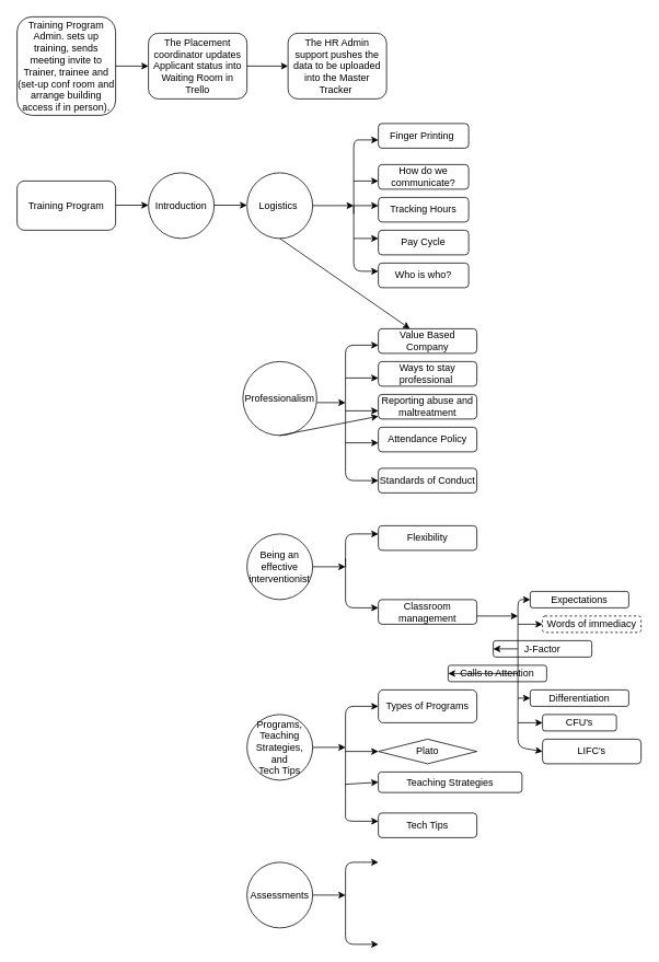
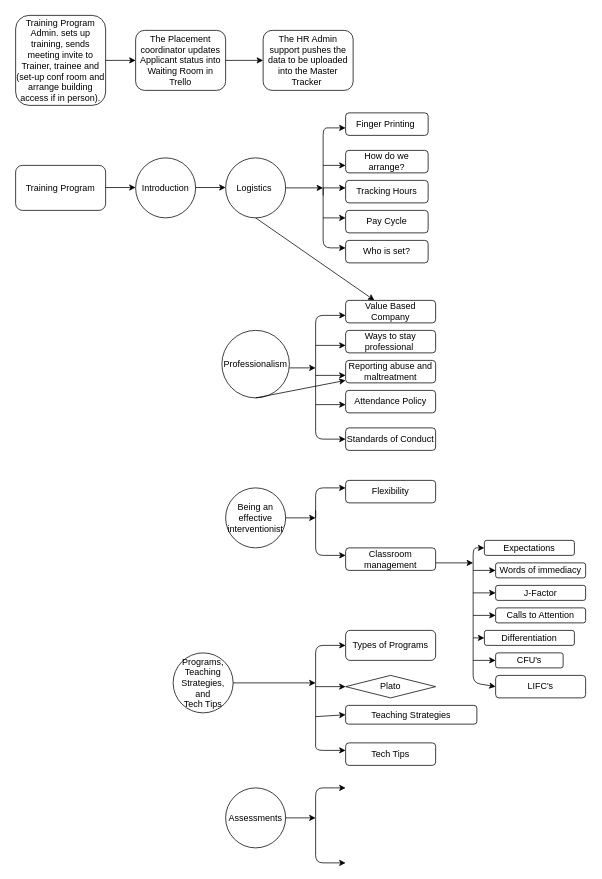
  <mxCell id="0" />
  <mxCell id="1" parent="0" />
  <mxCell id="2" value="Training Program Admin. sets up training, sends meeting invite to Trainer, trainee and (set-up conf room and arrange building access if in person)." style="rounded=1;whiteSpace=wrap;html=1;" vertex="1" parent="1"><mxGeometry x="20" y="20" width="120" height="120" as="geometry" /></mxCell>
  <mxCell id="3" value="" style="endArrow=classic;html=1;" edge="1" parent="1"><mxGeometry width="50" height="50" relative="1" as="geometry"><mxPoint x="140" y="80" as="sourcePoint" /><mxPoint x="180" y="80" as="targetPoint" /></mxGeometry></mxCell>
  <mxCell id="4" value="The Placement coordinator updates Applicant status into Waiting Room in Trello" style="rounded=1;whiteSpace=wrap;html=1;" vertex="1" parent="1"><mxGeometry x="180" y="40" width="120" height="80" as="geometry" /></mxCell>
  <mxCell id="5" value="" style="endArrow=classic;html=1;exitX=1;exitY=0.5;exitDx=0;exitDy=0;" edge="1" parent="1" source="4"><mxGeometry width="50" height="50" relative="1" as="geometry"><mxPoint x="380" y="150" as="sourcePoint" /><mxPoint x="350" y="80" as="targetPoint" /></mxGeometry></mxCell>
  <mxCell id="6" value="The HR Admin support pushes the data to be uploaded into the Master Tracker&amp;nbsp;" style="rounded=1;whiteSpace=wrap;html=1;" vertex="1" parent="1"><mxGeometry x="350" y="40" width="120" height="80" as="geometry" /></mxCell>
  <mxCell id="7" value="Training Program" style="rounded=1;whiteSpace=wrap;html=1;" vertex="1" parent="1"><mxGeometry x="20" y="220" width="120" height="60" as="geometry" /></mxCell>
  <mxCell id="8" value="" style="endArrow=classic;html=1;" edge="1" parent="1"><mxGeometry width="50" height="50" relative="1" as="geometry"><mxPoint x="140" y="249.5" as="sourcePoint" /><mxPoint x="180" y="249.5" as="targetPoint" /></mxGeometry></mxCell>
  <mxCell id="9" value="Introduction" style="ellipse;whiteSpace=wrap;html=1;aspect=fixed;" vertex="1" parent="1"><mxGeometry x="180" y="210" width="80" height="80" as="geometry" /></mxCell>
  <mxCell id="10" value="" style="endArrow=classic;html=1;" edge="1" parent="1"><mxGeometry width="50" height="50" relative="1" as="geometry"><mxPoint x="260" y="249.5" as="sourcePoint" /><mxPoint x="300" y="249.5" as="targetPoint" /></mxGeometry></mxCell>
  <mxCell id="11" value="Logistics&amp;nbsp;" style="ellipse;whiteSpace=wrap;html=1;aspect=fixed;" vertex="1" parent="1"><mxGeometry x="300" y="210" width="80" height="80" as="geometry" /></mxCell>
  <mxCell id="12" value="" style="endArrow=classic;html=1;" edge="1" parent="1"><mxGeometry width="50" height="50" relative="1" as="geometry"><mxPoint x="380" y="250" as="sourcePoint" /><mxPoint x="430" y="250" as="targetPoint" /></mxGeometry></mxCell>
  <mxCell id="13" value="" style="endArrow=classic;html=1;" edge="1" parent="1"><mxGeometry width="50" height="50" relative="1" as="geometry"><mxPoint x="430" y="260" as="sourcePoint" /><mxPoint x="460" y="170" as="targetPoint" /><Array as="points"><mxPoint x="430" y="170" /><mxPoint x="440" y="170" /></Array></mxGeometry></mxCell>
  <mxCell id="14" value="" style="endArrow=classic;html=1;" edge="1" parent="1"><mxGeometry width="50" height="50" relative="1" as="geometry"><mxPoint x="430" y="250" as="sourcePoint" /><mxPoint x="460" y="330" as="targetPoint" /><Array as="points"><mxPoint x="430" y="330" /></Array></mxGeometry></mxCell>
  <mxCell id="15" value="Finger Printing&amp;nbsp;" style="rounded=1;whiteSpace=wrap;html=1;" vertex="1" parent="1"><mxGeometry x="460" y="150" width="110" height="30" as="geometry" /></mxCell>
  <mxCell id="16" value="" style="endArrow=classic;html=1;" edge="1" parent="1"><mxGeometry width="50" height="50" relative="1" as="geometry"><mxPoint x="430" y="220" as="sourcePoint" /><mxPoint x="460" y="220" as="targetPoint" /></mxGeometry></mxCell>
- <mxCell id="17" value="How do we communicate?" style="rounded=1;whiteSpace=wrap;html=1;" vertex="1" parent="1"><mxGeometry x="460" y="200" width="110" height="30" as="geometry" /></mxCell>
+ <mxCell id="17" value="How do we arrange?" style="rounded=1;whiteSpace=wrap;html=1;" vertex="1" parent="1"><mxGeometry x="460" y="200" width="110" height="30" as="geometry" /></mxCell>
  <mxCell id="18" value="" style="endArrow=classic;html=1;" edge="1" parent="1"><mxGeometry width="50" height="50" relative="1" as="geometry"><mxPoint x="430" y="290" as="sourcePoint" /><mxPoint x="460" y="290" as="targetPoint" /><Array as="points"><mxPoint x="440" y="290" /></Array></mxGeometry></mxCell>
  <mxCell id="19" value="Tracking Hours" style="rounded=1;whiteSpace=wrap;html=1;" vertex="1" parent="1"><mxGeometry x="460" y="240" width="110" height="30" as="geometry" /></mxCell>
  <mxCell id="20" value="" style="endArrow=classic;html=1;" edge="1" parent="1"><mxGeometry width="50" height="50" relative="1" as="geometry"><mxPoint x="430" y="250" as="sourcePoint" /><mxPoint x="460" y="250" as="targetPoint" /></mxGeometry></mxCell>
  <mxCell id="21" value="Pay Cycle" style="rounded=1;whiteSpace=wrap;html=1;" vertex="1" parent="1"><mxGeometry x="460" y="280" width="110" height="30" as="geometry" /></mxCell>
- <mxCell id="22" value="Who is who?" style="rounded=1;whiteSpace=wrap;html=1;" vertex="1" parent="1"><mxGeometry x="460" y="320" width="110" height="30" as="geometry" /></mxCell>
+ <mxCell id="22" value="Who is set?" style="rounded=1;whiteSpace=wrap;html=1;" vertex="1" parent="1"><mxGeometry x="460" y="320" width="110" height="30" as="geometry" /></mxCell>
  <mxCell id="23" value="Professionalism" style="ellipse;whiteSpace=wrap;html=1;aspect=fixed;" vertex="1" parent="1"><mxGeometry x="295" y="440" width="90" height="90" as="geometry" /></mxCell>
  <mxCell id="24" value="" style="endArrow=classic;html=1;exitX=0.5;exitY=1;exitDx=0;exitDy=0;" edge="1" parent="1" source="11" target="30"><mxGeometry width="50" height="50" relative="1" as="geometry"><mxPoint x="380" y="410" as="sourcePoint" /><mxPoint x="340" y="380" as="targetPoint" /></mxGeometry></mxCell>
  <mxCell id="25" value="" style="endArrow=classic;html=1;" edge="1" parent="1"><mxGeometry width="50" height="50" relative="1" as="geometry"><mxPoint x="420" y="490" as="sourcePoint" /><mxPoint x="460" y="420" as="targetPoint" /><Array as="points"><mxPoint x="420" y="420" /></Array></mxGeometry></mxCell>
  <mxCell id="26" value="" style="endArrow=classic;html=1;" edge="1" parent="1"><mxGeometry width="50" height="50" relative="1" as="geometry"><mxPoint x="385" y="490" as="sourcePoint" /><mxPoint x="420" y="490" as="targetPoint" /></mxGeometry></mxCell>
  <mxCell id="27" value="" style="endArrow=classic;html=1;entryX=0;entryY=0.5;entryDx=0;entryDy=0;" edge="1" parent="1" target="33"><mxGeometry width="50" height="50" relative="1" as="geometry"><mxPoint x="420" y="490" as="sourcePoint" /><mxPoint x="460" y="620" as="targetPoint" /><Array as="points"><mxPoint x="420" y="585" /></Array></mxGeometry></mxCell>
  <mxCell id="28" value="" style="endArrow=classic;html=1;" edge="1" parent="1"><mxGeometry width="50" height="50" relative="1" as="geometry"><mxPoint x="420" y="539" as="sourcePoint" /><mxPoint x="460" y="539" as="targetPoint" /></mxGeometry></mxCell>
  <mxCell id="29" value="" style="endArrow=classic;html=1;" edge="1" parent="1"><mxGeometry width="50" height="50" relative="1" as="geometry"><mxPoint x="420" y="460" as="sourcePoint" /><mxPoint x="460" y="460" as="targetPoint" /></mxGeometry></mxCell>
  <mxCell id="30" value="Value Based Company" style="rounded=1;whiteSpace=wrap;html=1;" vertex="1" parent="1"><mxGeometry x="460" y="400" width="120" height="30" as="geometry" /></mxCell>
  <mxCell id="31" value="Ways to stay professional&amp;nbsp;" style="rounded=1;whiteSpace=wrap;html=1;" vertex="1" parent="1"><mxGeometry x="460" y="440" width="120" height="30" as="geometry" /></mxCell>
  <mxCell id="32" value="Attendance Policy" style="rounded=1;whiteSpace=wrap;html=1;" vertex="1" parent="1"><mxGeometry x="460" y="520" width="120" height="30" as="geometry" /></mxCell>
  <mxCell id="33" value="Standards of Conduct" style="rounded=1;whiteSpace=wrap;html=1;" vertex="1" parent="1"><mxGeometry x="460" y="570" width="120" height="30" as="geometry" /></mxCell>
  <mxCell id="34" value="" style="endArrow=classic;html=1;" edge="1" parent="1"><mxGeometry width="50" height="50" relative="1" as="geometry"><mxPoint x="420" y="500" as="sourcePoint" /><mxPoint x="460" y="500" as="targetPoint" /></mxGeometry></mxCell>
  <mxCell id="35" value="Reporting abuse and maltreatment" style="rounded=1;whiteSpace=wrap;html=1;" vertex="1" parent="1"><mxGeometry x="460" y="480" width="120" height="30" as="geometry" /></mxCell>
  <mxCell id="36" value="" style="endArrow=classic;html=1;exitX=0.5;exitY=1;exitDx=0;exitDy=0;" edge="1" parent="1" source="23" target="35"><mxGeometry width="50" height="50" relative="1" as="geometry"><mxPoint x="380" y="710" as="sourcePoint" /><mxPoint x="340" y="660" as="targetPoint" /></mxGeometry></mxCell>
  <mxCell id="37" value="Being an effective interventionist" style="ellipse;whiteSpace=wrap;html=1;aspect=fixed;" vertex="1" parent="1"><mxGeometry x="300" y="650" width="80" height="80" as="geometry" /></mxCell>
  <mxCell id="38" value="" style="endArrow=classic;html=1;exitX=1;exitY=0.5;exitDx=0;exitDy=0;" edge="1" parent="1" source="37"><mxGeometry width="50" height="50" relative="1" as="geometry"><mxPoint x="380" y="690" as="sourcePoint" /><mxPoint x="420" y="690" as="targetPoint" /></mxGeometry></mxCell>
  <mxCell id="39" value="" style="endArrow=classic;html=1;" edge="1" parent="1"><mxGeometry width="50" height="50" relative="1" as="geometry"><mxPoint x="420" y="690" as="sourcePoint" /><mxPoint x="460" y="650" as="targetPoint" /><Array as="points"><mxPoint x="420" y="650" /></Array></mxGeometry></mxCell>
  <mxCell id="40" value="" style="endArrow=classic;html=1;" edge="1" parent="1"><mxGeometry width="50" height="50" relative="1" as="geometry"><mxPoint x="420" y="680" as="sourcePoint" /><mxPoint x="460" y="740" as="targetPoint" /><Array as="points"><mxPoint x="420" y="740" /></Array></mxGeometry></mxCell>
  <mxCell id="41" value="Flexibility" style="rounded=1;whiteSpace=wrap;html=1;" vertex="1" parent="1"><mxGeometry x="460" y="640" width="120" height="30" as="geometry" /></mxCell>
  <mxCell id="42" value="Classroom management" style="rounded=1;whiteSpace=wrap;html=1;" vertex="1" parent="1"><mxGeometry x="460" y="730" width="120" height="30" as="geometry" /></mxCell>
  <mxCell id="43" value="" style="endArrow=classic;html=1;" edge="1" parent="1"><mxGeometry width="50" height="50" relative="1" as="geometry"><mxPoint x="580" y="750" as="sourcePoint" /><mxPoint x="630" y="750" as="targetPoint" /></mxGeometry></mxCell>
  <mxCell id="44" value="Expectations" style="rounded=1;whiteSpace=wrap;html=1;" vertex="1" parent="1"><mxGeometry x="645" y="720" width="120" height="20" as="geometry" /></mxCell>
- <mxCell id="45" value="Words of immediacy" style="rounded=1;whiteSpace=wrap;html=1;dashed=1;" vertex="1" parent="1"><mxGeometry x="660" y="750" width="120" height="20" as="geometry" /></mxCell>
+ <mxCell id="45" value="Words of immediacy" style="rounded=1;whiteSpace=wrap;html=1;" vertex="1" parent="1"><mxGeometry x="660" y="750" width="120" height="20" as="geometry" /></mxCell>
  <mxCell id="46" value="LIFC's" style="rounded=1;whiteSpace=wrap;html=1;" vertex="1" parent="1"><mxGeometry x="660" y="900" width="120" height="30" as="geometry" /></mxCell>
- <mxCell id="47" value="J-Factor" style="rounded=1;whiteSpace=wrap;html=1;" vertex="1" parent="1"><mxGeometry x="600" y="780" width="120" height="20" as="geometry" /></mxCell>
+ <mxCell id="47" value="J-Factor" style="rounded=1;whiteSpace=wrap;html=1;" vertex="1" parent="1"><mxGeometry x="660" y="780" width="120" height="20" as="geometry" /></mxCell>
  <mxCell id="48" value="CFU's" style="rounded=1;whiteSpace=wrap;html=1;" vertex="1" parent="1"><mxGeometry x="660" y="870" width="90" height="20" as="geometry" /></mxCell>
- <mxCell id="49" value="Calls to Attention" style="rounded=1;whiteSpace=wrap;html=1;" vertex="1" parent="1"><mxGeometry x="545" y="810" width="120" height="20" as="geometry" /></mxCell>
+ <mxCell id="49" value="Calls to Attention" style="rounded=1;whiteSpace=wrap;html=1;" vertex="1" parent="1"><mxGeometry x="660" y="810" width="120" height="20" as="geometry" /></mxCell>
  <mxCell id="50" value="Differentiation" style="rounded=1;whiteSpace=wrap;html=1;" vertex="1" parent="1"><mxGeometry x="645" y="840" width="120" height="20" as="geometry" /></mxCell>
  <mxCell id="51" value="" style="endArrow=classic;html=1;entryX=0;entryY=0.5;entryDx=0;entryDy=0;" edge="1" parent="1" target="44"><mxGeometry width="50" height="50" relative="1" as="geometry"><mxPoint x="630" y="750" as="sourcePoint" /><mxPoint x="680" y="700" as="targetPoint" /><Array as="points"><mxPoint x="630" y="730" /></Array></mxGeometry></mxCell>
  <mxCell id="52" value="" style="endArrow=classic;html=1;entryX=0;entryY=0.5;entryDx=0;entryDy=0;" edge="1" parent="1" target="46"><mxGeometry width="50" height="50" relative="1" as="geometry"><mxPoint x="630" y="750" as="sourcePoint" /><mxPoint x="630" y="920" as="targetPoint" /><Array as="points"><mxPoint x="630" y="910" /></Array></mxGeometry></mxCell>
  <mxCell id="53" value="" style="endArrow=classic;html=1;entryX=0;entryY=0.5;entryDx=0;entryDy=0;" edge="1" parent="1" target="45"><mxGeometry width="50" height="50" relative="1" as="geometry"><mxPoint x="630" y="760" as="sourcePoint" /><mxPoint x="680" y="720" as="targetPoint" /></mxGeometry></mxCell>
  <mxCell id="54" value="" style="endArrow=classic;html=1;entryX=0;entryY=0.5;entryDx=0;entryDy=0;" edge="1" parent="1" target="47"><mxGeometry width="50" height="50" relative="1" as="geometry"><mxPoint x="630" y="790" as="sourcePoint" /><mxPoint x="680" y="740" as="targetPoint" /></mxGeometry></mxCell>
  <mxCell id="55" value="" style="endArrow=classic;html=1;entryX=0;entryY=0.5;entryDx=0;entryDy=0;" edge="1" parent="1" target="49"><mxGeometry width="50" height="50" relative="1" as="geometry"><mxPoint x="630" y="820" as="sourcePoint" /><mxPoint x="680" y="770" as="targetPoint" /></mxGeometry></mxCell>
  <mxCell id="56" value="" style="endArrow=classic;html=1;entryX=0;entryY=0.5;entryDx=0;entryDy=0;" edge="1" parent="1" target="50"><mxGeometry width="50" height="50" relative="1" as="geometry"><mxPoint x="630" y="850" as="sourcePoint" /><mxPoint x="680" y="800" as="targetPoint" /></mxGeometry></mxCell>
  <mxCell id="57" value="" style="endArrow=classic;html=1;entryX=0;entryY=0.5;entryDx=0;entryDy=0;" edge="1" parent="1" target="48"><mxGeometry width="50" height="50" relative="1" as="geometry"><mxPoint x="630" y="880" as="sourcePoint" /><mxPoint x="680" y="830" as="targetPoint" /></mxGeometry></mxCell>
- <mxCell id="58" value="Programs, Teaching Strategies, and &lt;br&gt;Tech Tips" style="ellipse;whiteSpace=wrap;html=1;aspect=fixed;" vertex="1" parent="1"><mxGeometry x="300" y="870" width="80" height="80" as="geometry" /></mxCell>
+ <mxCell id="58" value="Programs, Teaching Strategies, and &lt;br&gt;Tech Tips" style="ellipse;whiteSpace=wrap;html=1;aspect=fixed;" vertex="1" parent="1"><mxGeometry x="230" y="870" width="80" height="80" as="geometry" /></mxCell>
  <mxCell id="59" value="" style="endArrow=classic;html=1;exitX=1;exitY=0.5;exitDx=0;exitDy=0;" edge="1" parent="1" source="58"><mxGeometry width="50" height="50" relative="1" as="geometry"><mxPoint x="380" y="890" as="sourcePoint" /><mxPoint x="420" y="910" as="targetPoint" /></mxGeometry></mxCell>
  <mxCell id="60" value="" style="endArrow=classic;html=1;" edge="1" parent="1"><mxGeometry width="50" height="50" relative="1" as="geometry"><mxPoint x="420" y="910" as="sourcePoint" /><mxPoint x="460" y="860" as="targetPoint" /><Array as="points"><mxPoint x="420" y="860" /></Array></mxGeometry></mxCell>
  <mxCell id="61" value="" style="endArrow=classic;html=1;" edge="1" parent="1"><mxGeometry width="50" height="50" relative="1" as="geometry"><mxPoint x="420" y="910" as="sourcePoint" /><mxPoint x="460" y="1000" as="targetPoint" /><Array as="points"><mxPoint x="420" y="980" /><mxPoint x="420" y="1000" /></Array></mxGeometry></mxCell>
  <mxCell id="62" value="Types of Programs" style="rounded=1;whiteSpace=wrap;html=1;" vertex="1" parent="1"><mxGeometry x="460" y="840" width="120" height="40" as="geometry" /></mxCell>
  <mxCell id="63" value="Plato" style="rhombus;whiteSpace=wrap;html=1;" vertex="1" parent="1"><mxGeometry x="460" y="900" width="120" height="30" as="geometry" /></mxCell>
  <mxCell id="64" value="Tech Tips" style="rounded=1;whiteSpace=wrap;html=1;" vertex="1" parent="1"><mxGeometry x="460" y="990" width="120" height="30" as="geometry" /></mxCell>
  <mxCell id="65" value="Teaching Strategies" style="rounded=1;whiteSpace=wrap;html=1;" vertex="1" parent="1"><mxGeometry x="460" y="940" width="175" height="25" as="geometry" /></mxCell>
  <mxCell id="66" value="" style="endArrow=classic;html=1;entryX=0;entryY=0.5;entryDx=0;entryDy=0;" edge="1" parent="1" target="63"><mxGeometry width="50" height="50" relative="1" as="geometry"><mxPoint x="420" y="915" as="sourcePoint" /><mxPoint x="470" y="870" as="targetPoint" /><Array as="points" /></mxGeometry></mxCell>
  <mxCell id="67" value="" style="endArrow=classic;html=1;entryX=0;entryY=0.5;entryDx=0;entryDy=0;" edge="1" parent="1" target="65"><mxGeometry width="50" height="50" relative="1" as="geometry"><mxPoint x="420" y="955" as="sourcePoint" /><mxPoint x="470" y="910" as="targetPoint" /></mxGeometry></mxCell>
  <mxCell id="68" value="Assessments" style="ellipse;whiteSpace=wrap;html=1;aspect=fixed;" vertex="1" parent="1"><mxGeometry x="300" y="1050" width="80" height="80" as="geometry" /></mxCell>
  <mxCell id="69" value="" style="endArrow=classic;html=1;" edge="1" parent="1"><mxGeometry width="50" height="50" relative="1" as="geometry"><mxPoint x="380" y="1090" as="sourcePoint" /><mxPoint x="420" y="1090" as="targetPoint" /></mxGeometry></mxCell>
  <mxCell id="70" value="" style="endArrow=classic;html=1;" edge="1" parent="1"><mxGeometry width="50" height="50" relative="1" as="geometry"><mxPoint x="420" y="1090" as="sourcePoint" /><mxPoint x="460" y="1050" as="targetPoint" /><Array as="points"><mxPoint x="420" y="1050" /><mxPoint x="440" y="1050" /></Array></mxGeometry></mxCell>
  <mxCell id="71" value="" style="endArrow=classic;html=1;" edge="1" parent="1"><mxGeometry width="50" height="50" relative="1" as="geometry"><mxPoint x="420" y="1090" as="sourcePoint" /><mxPoint x="460" y="1150" as="targetPoint" /><Array as="points"><mxPoint x="420" y="1150" /></Array></mxGeometry></mxCell>
